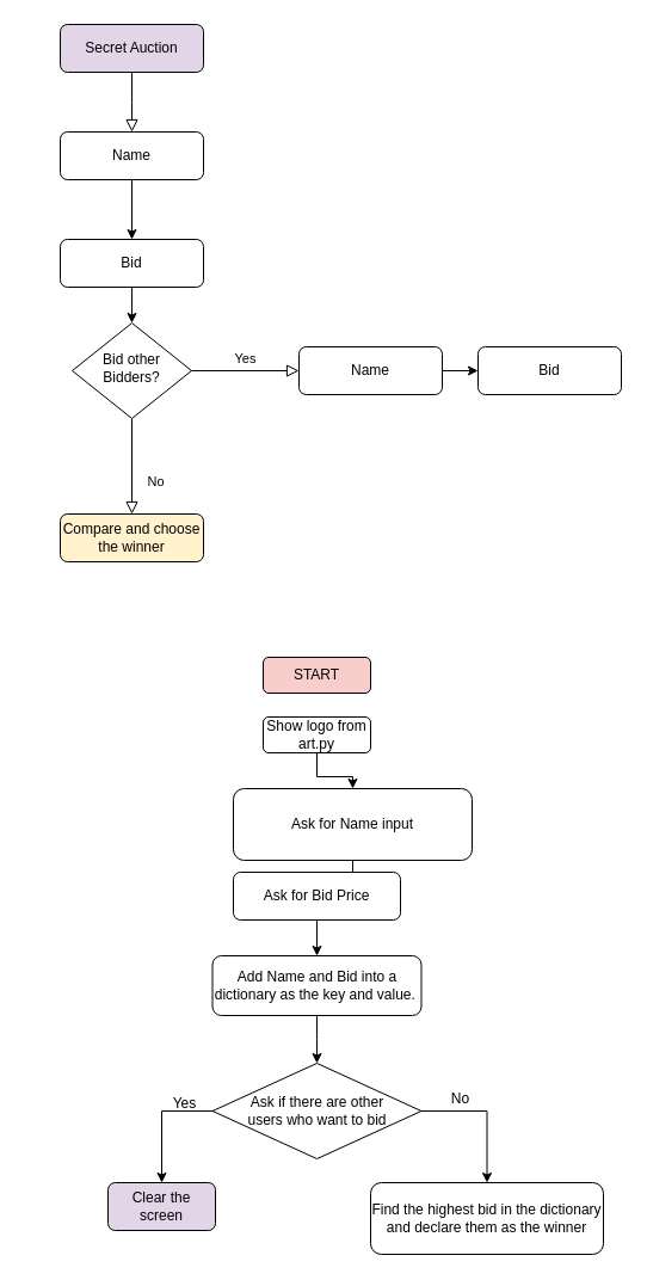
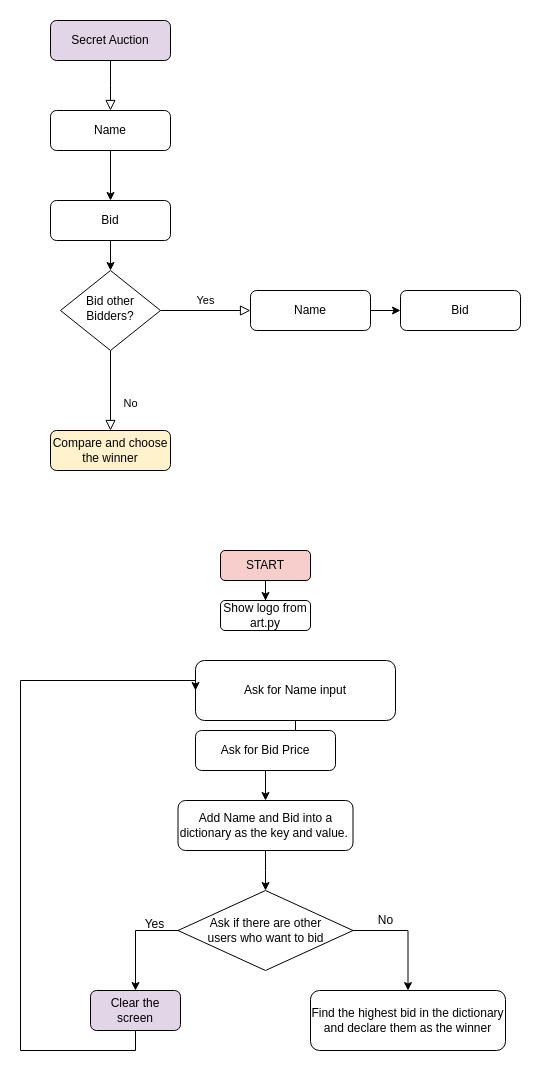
  <mxCell id="0" />
  <mxCell id="1" parent="0" />
  <mxCell id="2" value="" style="rounded=0;html=1;jettySize=auto;orthogonalLoop=1;fontSize=11;endArrow=block;endFill=0;endSize=8;strokeWidth=1;shadow=0;labelBackgroundColor=none;edgeStyle=orthogonalEdgeStyle;" parent="1" source="3" edge="1"><mxGeometry relative="1" as="geometry"><mxPoint x="110" y="110" as="targetPoint" /></mxGeometry></mxCell>
  <mxCell id="3" value="Secret Auction" style="rounded=1;whiteSpace=wrap;html=1;fontSize=12;glass=0;strokeWidth=1;shadow=0;fillColor=#e1d5e7;" parent="1" vertex="1"><mxGeometry x="50" y="20" width="120" height="40" as="geometry" /></mxCell>
  <mxCell id="4" value="No" style="rounded=0;html=1;jettySize=auto;orthogonalLoop=1;fontSize=11;endArrow=block;endFill=0;endSize=8;strokeWidth=1;shadow=0;labelBackgroundColor=none;edgeStyle=orthogonalEdgeStyle;" parent="1" source="6" target="7" edge="1"><mxGeometry x="0.333" y="20" relative="1" as="geometry"><mxPoint as="offset" /></mxGeometry></mxCell>
  <mxCell id="5" value="Yes" style="edgeStyle=orthogonalEdgeStyle;rounded=0;html=1;jettySize=auto;orthogonalLoop=1;fontSize=11;endArrow=block;endFill=0;endSize=8;strokeWidth=1;shadow=0;labelBackgroundColor=none;" parent="1" source="6" target="9" edge="1"><mxGeometry y="10" relative="1" as="geometry"><mxPoint as="offset" /></mxGeometry></mxCell>
  <mxCell id="6" value="Bid other Bidders?" style="rhombus;whiteSpace=wrap;html=1;shadow=0;fontFamily=Helvetica;fontSize=12;align=center;strokeWidth=1;spacing=6;spacingTop=-4;" parent="1" vertex="1"><mxGeometry x="60" y="270" width="100" height="80" as="geometry" /></mxCell>
  <mxCell id="7" value="Compare and choose the winner" style="rounded=1;whiteSpace=wrap;html=1;fontSize=12;glass=0;strokeWidth=1;shadow=0;fillColor=#fff2cc;" parent="1" vertex="1"><mxGeometry x="50" y="430" width="120" height="40" as="geometry" /></mxCell>
  <mxCell id="8" style="edgeStyle=orthogonalEdgeStyle;rounded=0;orthogonalLoop=1;jettySize=auto;html=1;exitX=1;exitY=0.5;exitDx=0;exitDy=0;" edge="1" parent="1" source="9" target="14"><mxGeometry relative="1" as="geometry" /></mxCell>
  <mxCell id="9" value="Name" style="rounded=1;whiteSpace=wrap;html=1;fontSize=12;glass=0;strokeWidth=1;shadow=0;" parent="1" vertex="1"><mxGeometry x="250" y="290" width="120" height="40" as="geometry" /></mxCell>
  <mxCell id="10" style="edgeStyle=orthogonalEdgeStyle;rounded=0;orthogonalLoop=1;jettySize=auto;html=1;exitX=0.5;exitY=1;exitDx=0;exitDy=0;entryX=0.5;entryY=0;entryDx=0;entryDy=0;" edge="1" parent="1" source="11" target="13"><mxGeometry relative="1" as="geometry" /></mxCell>
  <mxCell id="11" value="Name" style="rounded=1;whiteSpace=wrap;html=1;fontSize=12;glass=0;strokeWidth=1;shadow=0;" vertex="1" parent="1"><mxGeometry x="50" y="110" width="120" height="40" as="geometry" /></mxCell>
  <mxCell id="12" style="edgeStyle=orthogonalEdgeStyle;rounded=0;orthogonalLoop=1;jettySize=auto;html=1;exitX=0.5;exitY=1;exitDx=0;exitDy=0;" edge="1" parent="1" source="13"><mxGeometry relative="1" as="geometry"><mxPoint x="110" y="270" as="targetPoint" /></mxGeometry></mxCell>
  <mxCell id="13" value="Bid" style="rounded=1;whiteSpace=wrap;html=1;fontSize=12;glass=0;strokeWidth=1;shadow=0;" vertex="1" parent="1"><mxGeometry x="50" y="200" width="120" height="40" as="geometry" /></mxCell>
  <mxCell id="14" value="Bid" style="rounded=1;whiteSpace=wrap;html=1;fontSize=12;glass=0;strokeWidth=1;shadow=0;" vertex="1" parent="1"><mxGeometry x="400" y="290" width="120" height="40" as="geometry" /></mxCell>
+ <mxCell id="15" value="" style="edgeStyle=orthogonalEdgeStyle;rounded=0;orthogonalLoop=1;jettySize=auto;html=1;" edge="1" parent="1" source="16" target="18"><mxGeometry relative="1" as="geometry" /></mxCell>
  <mxCell id="16" value="START" style="rounded=1;whiteSpace=wrap;html=1;fillColor=#f8cecc;" vertex="1" parent="1"><mxGeometry x="220" y="550" width="90" height="30" as="geometry" /></mxCell>
- <mxCell id="17" value="" style="edgeStyle=orthogonalEdgeStyle;rounded=0;orthogonalLoop=1;jettySize=auto;html=1;" edge="1" parent="1" source="18" target="20"><mxGeometry relative="1" as="geometry" /></mxCell>
  <mxCell id="18" value="Show logo from art.py" style="rounded=1;whiteSpace=wrap;html=1;" vertex="1" parent="1"><mxGeometry x="220" y="600" width="90" height="30" as="geometry" /></mxCell>
  <mxCell id="19" value="" style="edgeStyle=orthogonalEdgeStyle;rounded=0;orthogonalLoop=1;jettySize=auto;html=1;" edge="1" parent="1" source="20" target="22"><mxGeometry relative="1" as="geometry" /></mxCell>
  <mxCell id="20" value="Ask for Name input" style="rounded=1;whiteSpace=wrap;html=1;" vertex="1" parent="1"><mxGeometry x="195" y="660" width="200" height="60" as="geometry" /></mxCell>
  <mxCell id="21" value="" style="edgeStyle=orthogonalEdgeStyle;rounded=0;orthogonalLoop=1;jettySize=auto;html=1;" edge="1" parent="1" source="22" target="24"><mxGeometry relative="1" as="geometry" /></mxCell>
  <mxCell id="22" value="Ask for Bid Price" style="rounded=1;whiteSpace=wrap;html=1;" vertex="1" parent="1"><mxGeometry x="195" y="730" width="140" height="40" as="geometry" /></mxCell>
  <mxCell id="23" value="" style="edgeStyle=orthogonalEdgeStyle;rounded=0;orthogonalLoop=1;jettySize=auto;html=1;" edge="1" parent="1" source="24"><mxGeometry relative="1" as="geometry"><mxPoint x="265" y="890" as="targetPoint" /></mxGeometry></mxCell>
  <mxCell id="24" value="Add Name and Bid into a dictionary as the key and value.&amp;nbsp;" style="rounded=1;whiteSpace=wrap;html=1;" vertex="1" parent="1"><mxGeometry x="177.5" y="800" width="175" height="50" as="geometry" /></mxCell>
  <mxCell id="25" style="edgeStyle=orthogonalEdgeStyle;rounded=0;orthogonalLoop=1;jettySize=auto;html=1;exitX=0;exitY=1;exitDx=0;exitDy=0;entryX=0.5;entryY=0;entryDx=0;entryDy=0;" edge="1" parent="1" source="27" target="30"><mxGeometry relative="1" as="geometry"><Array as="points"><mxPoint x="221" y="930" /><mxPoint x="135" y="930" /></Array></mxGeometry></mxCell>
  <mxCell id="26" style="edgeStyle=orthogonalEdgeStyle;rounded=0;orthogonalLoop=1;jettySize=auto;html=1;exitX=1;exitY=0.5;exitDx=0;exitDy=0;entryX=0.5;entryY=0;entryDx=0;entryDy=0;" edge="1" parent="1" source="27" target="31"><mxGeometry relative="1" as="geometry" /></mxCell>
  <mxCell id="27" value="Ask if there are other &lt;br&gt;users who want to bid" style="rhombus;whiteSpace=wrap;html=1;" vertex="1" parent="1"><mxGeometry x="177.5" y="890" width="175" height="80" as="geometry" /></mxCell>
  <mxCell id="28" value="Yes" style="text;html=1;align=center;verticalAlign=middle;resizable=0;points=[];autosize=1;" vertex="1" parent="1"><mxGeometry x="134" y="914" width="40" height="20" as="geometry" /></mxCell>
+ <mxCell id="29" style="edgeStyle=orthogonalEdgeStyle;rounded=0;orthogonalLoop=1;jettySize=auto;html=1;exitX=0.5;exitY=1;exitDx=0;exitDy=0;entryX=0;entryY=0.5;entryDx=0;entryDy=0;" edge="1" parent="1" source="30" target="20"><mxGeometry relative="1" as="geometry"><mxPoint x="20" y="880" as="targetPoint" /><Array as="points"><mxPoint x="135" y="1050" /><mxPoint x="20" y="1050" /><mxPoint x="20" y="680" /></Array></mxGeometry></mxCell>
  <mxCell id="30" value="Clear the screen" style="rounded=1;whiteSpace=wrap;html=1;fillColor=#e1d5e7;" vertex="1" parent="1"><mxGeometry x="90" y="990" width="90" height="40" as="geometry" /></mxCell>
  <mxCell id="31" value="Find the highest bid in the dictionary and declare them as the winner" style="rounded=1;whiteSpace=wrap;html=1;" vertex="1" parent="1"><mxGeometry x="310" y="990" width="195" height="60" as="geometry" /></mxCell>
  <mxCell id="32" value="No" style="text;html=1;align=center;verticalAlign=middle;resizable=0;points=[];autosize=1;" vertex="1" parent="1"><mxGeometry x="370" y="910" width="30" height="20" as="geometry" /></mxCell>
